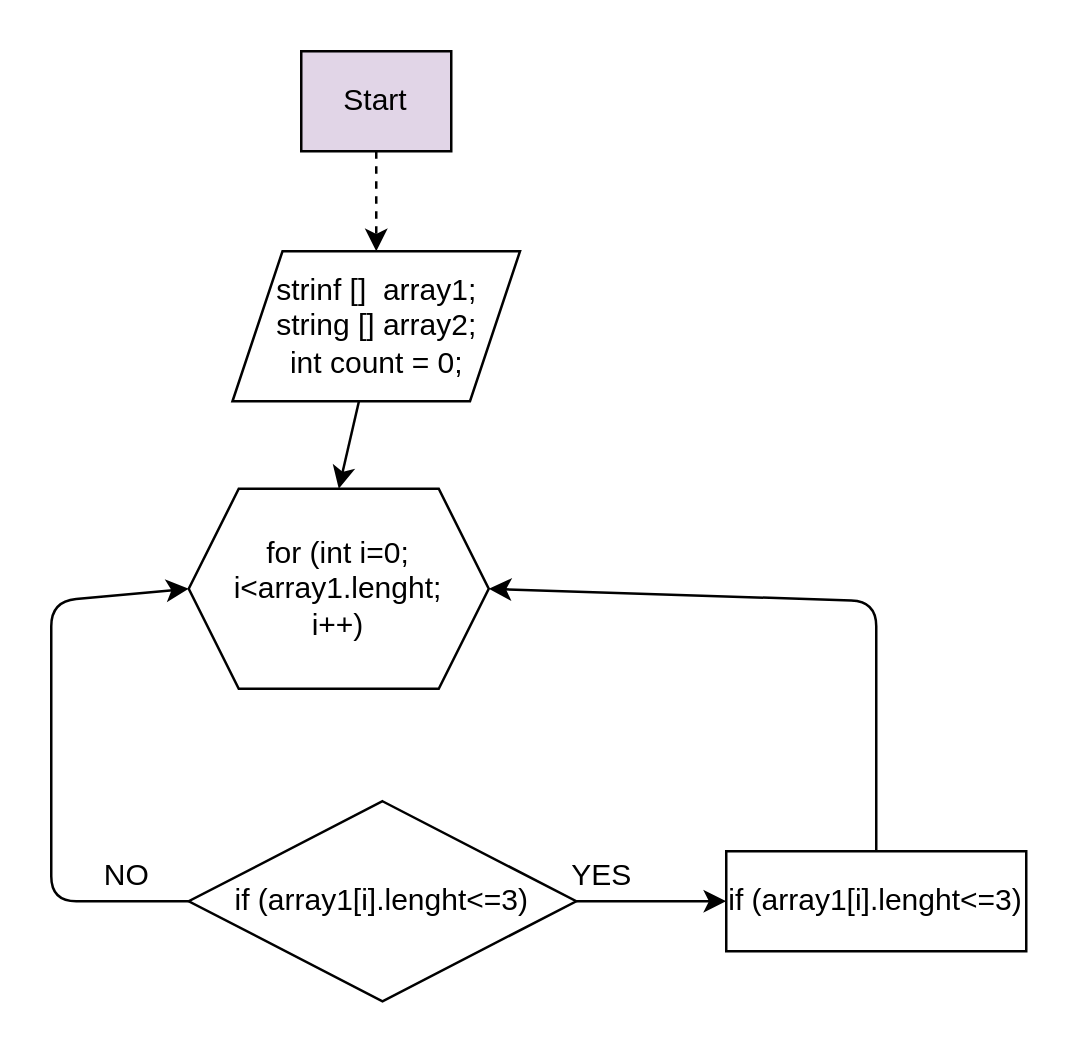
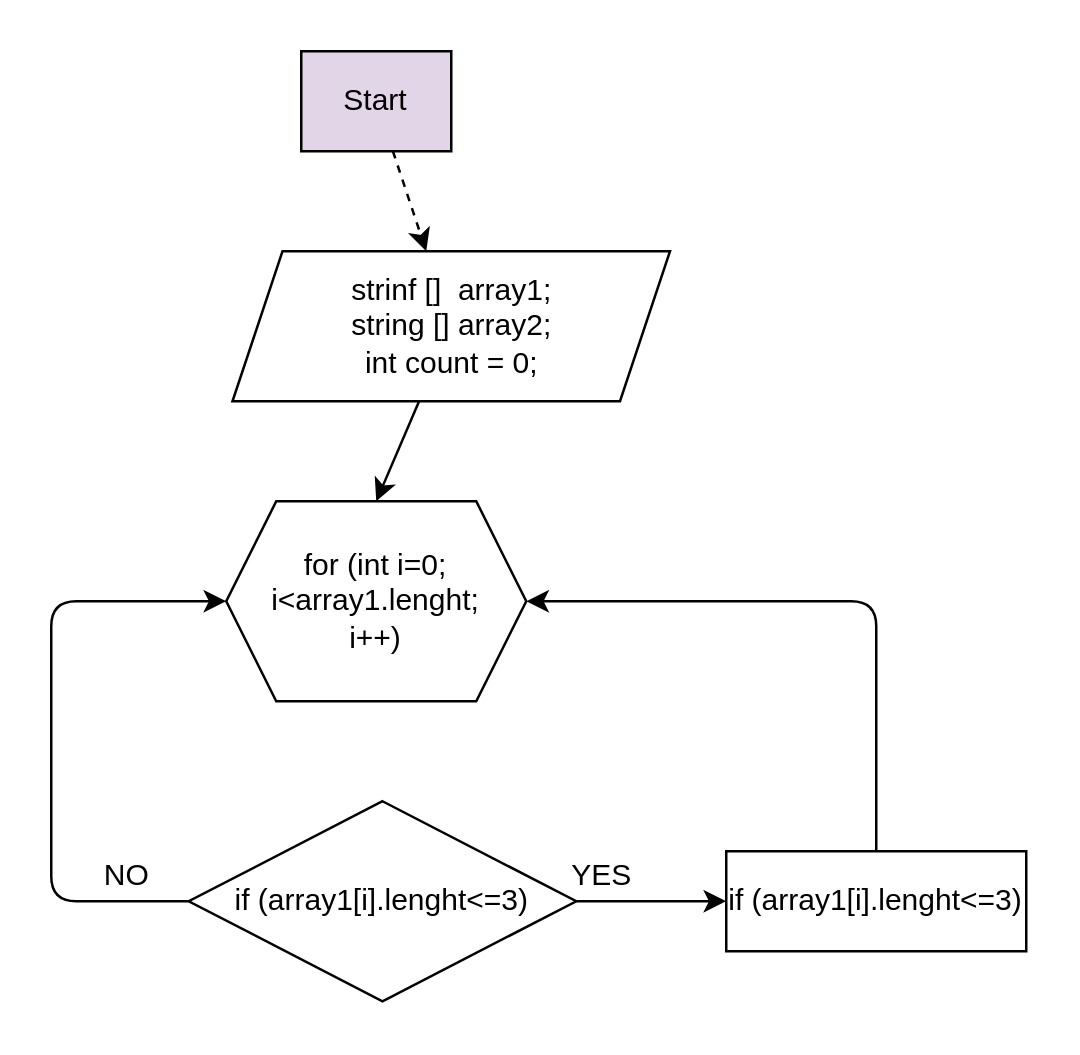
  <mxCell id="0" />
  <mxCell id="1" parent="0" />
  <mxCell id="2" style="edgeStyle=none;html=1;dashed=1;" edge="1" parent="1" source="3" target="5"><mxGeometry relative="1" as="geometry" /></mxCell>
  <mxCell id="3" value="Start" style="whiteSpace=wrap;html=1;fillColor=#e1d5e7;" vertex="1" parent="1"><mxGeometry x="120" y="20" width="60" height="40" as="geometry" /></mxCell>
  <mxCell id="4" style="edgeStyle=none;html=1;entryX=0.5;entryY=0;entryDx=0;entryDy=0;" edge="1" parent="1" source="5" target="6"><mxGeometry relative="1" as="geometry" /></mxCell>
- <mxCell id="5" value="&lt;div&gt;strinf []&amp;nbsp; array1;&lt;/div&gt;&lt;div&gt;string [] array2;&lt;/div&gt;&lt;div&gt;int count = 0;&lt;/div&gt;" style="shape=parallelogram;perimeter=parallelogramPerimeter;whiteSpace=wrap;html=1;fixedSize=1;" vertex="1" parent="1"><mxGeometry x="92.5" y="100" width="115" height="60" as="geometry" /></mxCell>
- <mxCell id="6" value="&lt;div&gt;for (int i=0;&lt;/div&gt;&lt;div&gt;i&amp;lt;array1.lenght;&lt;/div&gt;&lt;div&gt;i++)&lt;/div&gt;" style="shape=hexagon;perimeter=hexagonPerimeter2;whiteSpace=wrap;html=1;fixedSize=1;" vertex="1" parent="1"><mxGeometry x="75" y="195" width="120" height="80" as="geometry" /></mxCell>
+ <mxCell id="5" value="&lt;div&gt;strinf []&amp;nbsp; array1;&lt;/div&gt;&lt;div&gt;string [] array2;&lt;/div&gt;&lt;div&gt;int count = 0;&lt;/div&gt;" style="shape=parallelogram;perimeter=parallelogramPerimeter;whiteSpace=wrap;html=1;fixedSize=1;" vertex="1" parent="1"><mxGeometry x="92.5" y="100" width="175" height="60" as="geometry" /></mxCell>
+ <mxCell id="6" value="&lt;div&gt;for (int i=0;&lt;/div&gt;&lt;div&gt;i&amp;lt;array1.lenght;&lt;/div&gt;&lt;div&gt;i++)&lt;/div&gt;" style="shape=hexagon;perimeter=hexagonPerimeter2;whiteSpace=wrap;html=1;fixedSize=1;" vertex="1" parent="1"><mxGeometry x="90" y="200" width="120" height="80" as="geometry" /></mxCell>
  <mxCell id="7" value="" style="edgeStyle=none;html=1;" edge="1" parent="1" source="9" target="11"><mxGeometry relative="1" as="geometry" /></mxCell>
  <mxCell id="8" style="edgeStyle=none;html=1;entryX=0;entryY=0.5;entryDx=0;entryDy=0;" edge="1" parent="1" source="9" target="6"><mxGeometry relative="1" as="geometry"><Array as="points"><mxPoint x="20" y="360" /><mxPoint x="20" y="240" /></Array></mxGeometry></mxCell>
  <mxCell id="9" value="if (array1[i].lenght&amp;lt;=3)" style="rhombus;whiteSpace=wrap;html=1;" vertex="1" parent="1"><mxGeometry x="75" y="320" width="155" height="80" as="geometry" /></mxCell>
  <mxCell id="10" style="edgeStyle=none;html=1;entryX=1;entryY=0.5;entryDx=0;entryDy=0;" edge="1" parent="1" source="11" target="6"><mxGeometry relative="1" as="geometry"><Array as="points"><mxPoint x="350" y="240" /></Array></mxGeometry></mxCell>
  <mxCell id="11" value="&lt;span style=&quot;text-align: left&quot;&gt;if (array1[i].lenght&amp;lt;=3)&lt;/span&gt;" style="whiteSpace=wrap;html=1;" vertex="1" parent="1"><mxGeometry x="290" y="340" width="120" height="40" as="geometry" /></mxCell>
  <mxCell id="12" value="YES" style="text;html=1;align=center;verticalAlign=middle;resizable=0;points=[];autosize=1;strokeColor=none;fillColor=none;" vertex="1" parent="1"><mxGeometry x="220" y="340" width="40" height="20" as="geometry" /></mxCell>
  <mxCell id="13" value="NO" style="text;html=1;align=center;verticalAlign=middle;resizable=0;points=[];autosize=1;strokeColor=none;fillColor=none;" vertex="1" parent="1"><mxGeometry x="35" y="340" width="30" height="20" as="geometry" /></mxCell>
